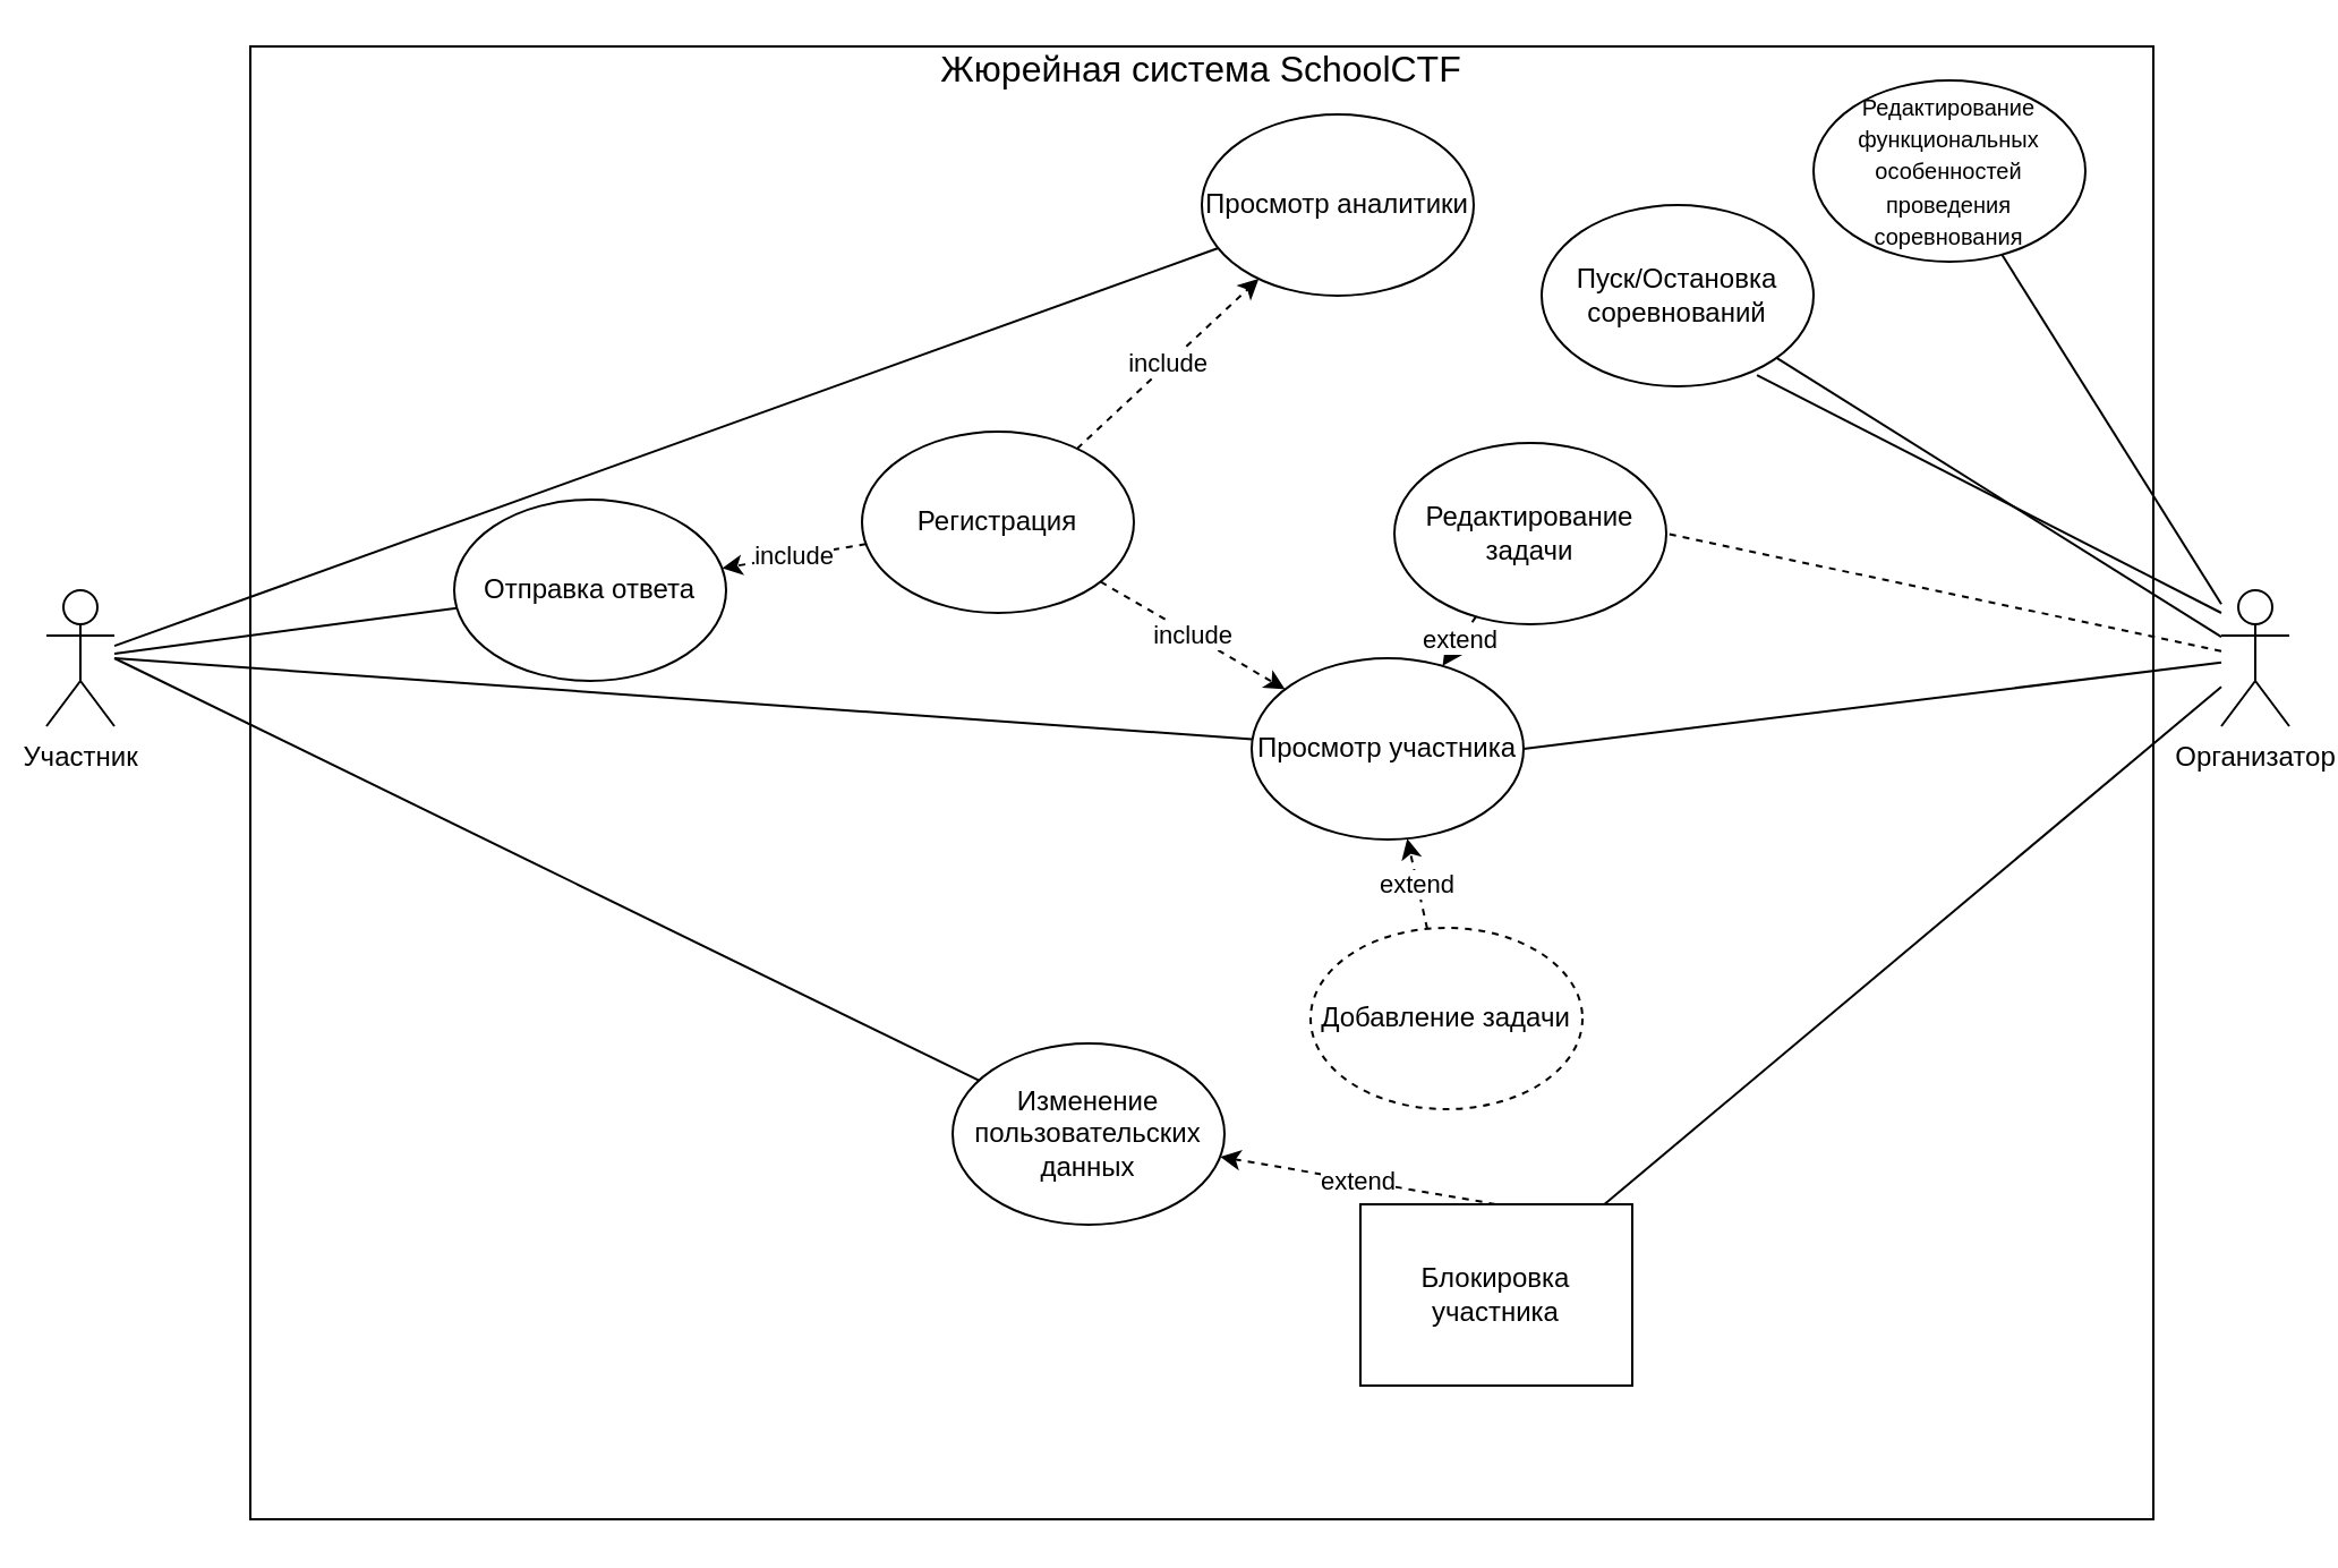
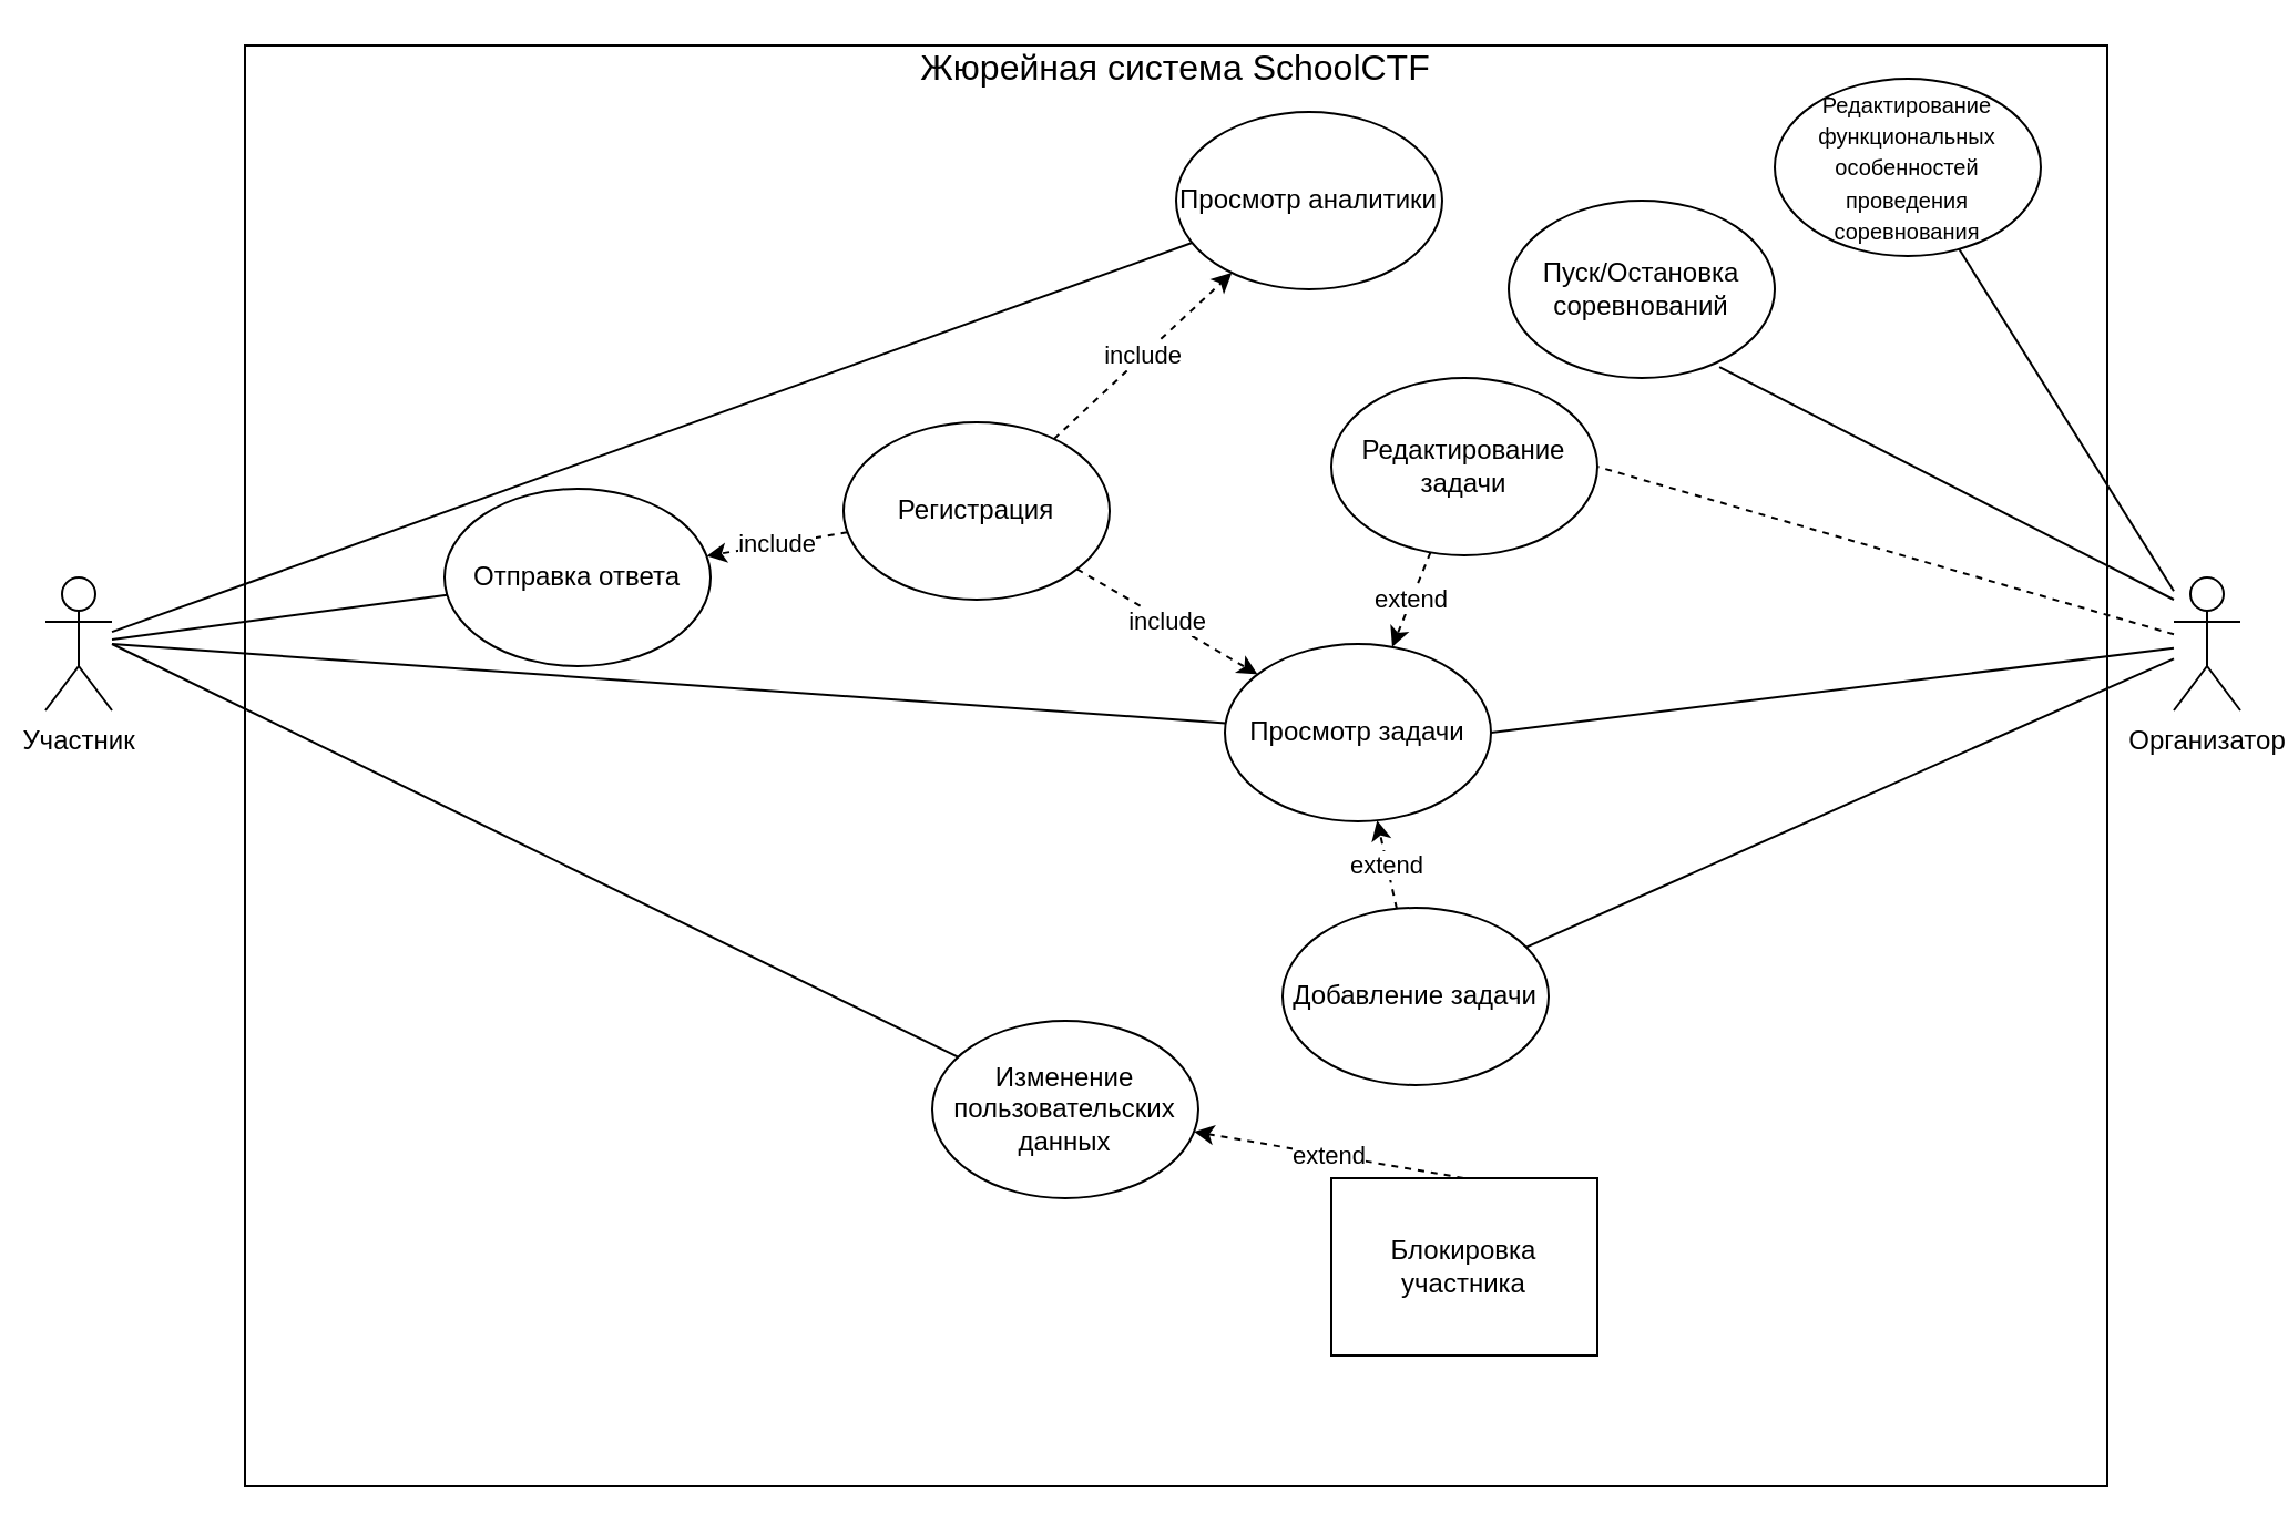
  <mxCell id="0" />
  <mxCell id="1" parent="0" />
  <mxCell id="2" value="" style="verticalLabelPosition=bottom;verticalAlign=top;html=1;shape=mxgraph.basic.rect;fillColor=#ffffff;fillColor2=none;strokeColor=#000000;strokeWidth=1;size=20;indent=5;" vertex="1" parent="1"><mxGeometry x="110" y="20" width="840" height="650" as="geometry" /></mxCell>
  <mxCell id="3" value="&lt;font style=&quot;font-size: 16px&quot;&gt;Жюрейная система SchoolCTF&lt;/font&gt;" style="text;html=1;strokeColor=none;fillColor=none;align=center;verticalAlign=middle;whiteSpace=wrap;rounded=0;" vertex="1" parent="1"><mxGeometry x="380" y="25" width="300" height="10" as="geometry" /></mxCell>
  <mxCell id="4" style="rounded=0;orthogonalLoop=1;jettySize=auto;html=1;endArrow=none;endFill=0;" edge="1" parent="1" target="18"><mxGeometry relative="1" as="geometry"><mxPoint x="50" y="290" as="sourcePoint" /></mxGeometry></mxCell>
  <mxCell id="5" style="edgeStyle=none;rounded=0;orthogonalLoop=1;jettySize=auto;html=1;endArrow=none;endFill=0;" edge="1" parent="1" source="8" target="21"><mxGeometry relative="1" as="geometry" /></mxCell>
  <mxCell id="6" style="edgeStyle=none;rounded=0;orthogonalLoop=1;jettySize=auto;html=1;endArrow=none;endFill=0;" edge="1" parent="1" target="19"><mxGeometry relative="1" as="geometry"><mxPoint x="50" y="290" as="sourcePoint" /></mxGeometry></mxCell>
  <mxCell id="7" style="edgeStyle=none;rounded=0;orthogonalLoop=1;jettySize=auto;html=1;endArrow=none;endFill=0;" edge="1" parent="1" source="8" target="20"><mxGeometry relative="1" as="geometry" /></mxCell>
  <mxCell id="8" value="Участник" style="shape=umlActor;verticalLabelPosition=bottom;labelBackgroundColor=#ffffff;verticalAlign=top;html=1;outlineConnect=0;" vertex="1" parent="1"><mxGeometry x="20" y="260" width="30" height="60" as="geometry" /></mxCell>
  <mxCell id="9" style="edgeStyle=none;rounded=0;orthogonalLoop=1;jettySize=auto;html=1;entryX=0.792;entryY=0.938;entryDx=0;entryDy=0;entryPerimeter=0;startArrow=none;startFill=0;endArrow=none;endFill=0;" edge="1" parent="1" target="30"><mxGeometry relative="1" as="geometry"><mxPoint x="980" y="270" as="sourcePoint" /></mxGeometry></mxCell>
  <mxCell id="10" style="edgeStyle=none;rounded=0;orthogonalLoop=1;jettySize=auto;html=1;entryX=1;entryY=0.5;entryDx=0;entryDy=0;startArrow=none;startFill=0;endArrow=none;endFill=0;dashed=1;" edge="1" parent="1" source="15" target="26"><mxGeometry relative="1" as="geometry" /></mxCell>
  <mxCell id="11" style="edgeStyle=none;rounded=0;orthogonalLoop=1;jettySize=auto;html=1;entryX=1;entryY=0.5;entryDx=0;entryDy=0;startArrow=none;startFill=0;endArrow=none;endFill=0;" edge="1" parent="1" source="15" target="19"><mxGeometry relative="1" as="geometry" /></mxCell>
- <mxCell id="12" style="edgeStyle=none;rounded=0;orthogonalLoop=1;jettySize=auto;html=1;startArrow=none;startFill=0;endArrow=none;endFill=0;" edge="1" parent="1" source="15" target="30"><mxGeometry relative="1" as="geometry" /></mxCell>
- <mxCell id="13" style="edgeStyle=none;rounded=0;orthogonalLoop=1;jettySize=auto;html=1;startArrow=none;startFill=0;endArrow=none;endFill=0;" edge="1" parent="1" source="15" target="29"><mxGeometry relative="1" as="geometry" /></mxCell>
+ <mxCell id="12" style="edgeStyle=none;rounded=0;orthogonalLoop=1;jettySize=auto;html=1;startArrow=none;startFill=0;endArrow=none;endFill=0;" edge="1" parent="1" source="15" target="28"><mxGeometry relative="1" as="geometry" /></mxCell>
  <mxCell id="14" style="edgeStyle=none;rounded=0;orthogonalLoop=1;jettySize=auto;html=1;startArrow=none;startFill=0;endArrow=none;endFill=0;" edge="1" parent="1" source="15" target="31"><mxGeometry relative="1" as="geometry" /></mxCell>
  <mxCell id="15" value="Организатор" style="shape=umlActor;verticalLabelPosition=bottom;labelBackgroundColor=#ffffff;verticalAlign=top;html=1;outlineConnect=0;" vertex="1" parent="1"><mxGeometry x="980" y="260" width="30" height="60" as="geometry" /></mxCell>
  <mxCell id="16" value="Регистрация" style="ellipse;whiteSpace=wrap;html=1;" vertex="1" parent="1"><mxGeometry x="380" y="190" width="120" height="80" as="geometry" /></mxCell>
  <mxCell id="17" value="extend" style="edgeStyle=none;rounded=0;orthogonalLoop=1;jettySize=auto;html=1;entryX=0.5;entryY=0;entryDx=0;entryDy=0;endArrow=none;endFill=0;dashed=1;startArrow=classic;startFill=1;" edge="1" parent="1" source="18" target="29"><mxGeometry relative="1" as="geometry" /></mxCell>
  <mxCell id="18" value="Изменение пользовательских данных" style="ellipse;whiteSpace=wrap;html=1;" vertex="1" parent="1"><mxGeometry x="420" y="460" width="120" height="80" as="geometry" /></mxCell>
- <mxCell id="19" value="Просмотр участника" style="ellipse;whiteSpace=wrap;html=1;" vertex="1" parent="1"><mxGeometry x="552" y="290" width="120" height="80" as="geometry" /></mxCell>
+ <mxCell id="19" value="Просмотр задачи" style="ellipse;whiteSpace=wrap;html=1;" vertex="1" parent="1"><mxGeometry x="552" y="290" width="120" height="80" as="geometry" /></mxCell>
  <mxCell id="20" value="Отправка ответа" style="ellipse;whiteSpace=wrap;html=1;" vertex="1" parent="1"><mxGeometry x="200" y="220" width="120" height="80" as="geometry" /></mxCell>
  <mxCell id="21" value="Просмотр аналитики" style="ellipse;whiteSpace=wrap;html=1;" vertex="1" parent="1"><mxGeometry x="530" y="50" width="120" height="80" as="geometry" /></mxCell>
  <mxCell id="22" value="include" style="edgeStyle=none;rounded=0;orthogonalLoop=1;jettySize=auto;html=1;dashed=1;" edge="1" parent="1" source="16" target="21"><mxGeometry relative="1" as="geometry"><mxPoint x="474.297" y="135.917" as="sourcePoint" /><mxPoint x="355.555" y="203.968" as="targetPoint" /></mxGeometry></mxCell>
  <mxCell id="23" value="include" style="edgeStyle=none;rounded=0;orthogonalLoop=1;jettySize=auto;html=1;dashed=1;" edge="1" parent="1" source="16" target="19"><mxGeometry relative="1" as="geometry"><mxPoint x="484.297" y="145.917" as="sourcePoint" /><mxPoint x="365.555" y="213.968" as="targetPoint" /></mxGeometry></mxCell>
  <mxCell id="24" value="include" style="edgeStyle=none;rounded=0;orthogonalLoop=1;jettySize=auto;html=1;dashed=1;" edge="1" parent="1" source="16" target="20"><mxGeometry relative="1" as="geometry"><mxPoint x="558.797" y="139.917" as="sourcePoint" /><mxPoint x="440.055" y="207.968" as="targetPoint" /></mxGeometry></mxCell>
  <mxCell id="25" value="extend" style="edgeStyle=none;rounded=0;orthogonalLoop=1;jettySize=auto;html=1;dashed=1;startArrow=none;startFill=0;endArrow=classic;endFill=1;" edge="1" parent="1" source="26" target="19"><mxGeometry relative="1" as="geometry" /></mxCell>
- <mxCell id="26" value="Редактирование задачи" style="ellipse;whiteSpace=wrap;html=1;" vertex="1" parent="1"><mxGeometry x="615" y="195" width="120" height="80" as="geometry" /></mxCell>
+ <mxCell id="26" value="Редактирование задачи" style="ellipse;whiteSpace=wrap;html=1;" vertex="1" parent="1"><mxGeometry x="600" y="170" width="120" height="80" as="geometry" /></mxCell>
  <mxCell id="27" value="extend" style="edgeStyle=none;rounded=0;orthogonalLoop=1;jettySize=auto;html=1;dashed=1;startArrow=none;startFill=0;endArrow=classic;endFill=1;" edge="1" parent="1" source="28" target="19"><mxGeometry relative="1" as="geometry" /></mxCell>
- <mxCell id="28" value="Добавление задачи" style="ellipse;whiteSpace=wrap;html=1;dashed=1;" vertex="1" parent="1"><mxGeometry x="578" y="409" width="120" height="80" as="geometry" /></mxCell>
+ <mxCell id="28" value="Добавление задачи" style="ellipse;whiteSpace=wrap;html=1;" vertex="1" parent="1"><mxGeometry x="578" y="409" width="120" height="80" as="geometry" /></mxCell>
  <mxCell id="29" value="Блокировка участника" style="whiteSpace=wrap;html=1;rounded=0;" vertex="1" parent="1"><mxGeometry x="600" y="531" width="120" height="80" as="geometry" /></mxCell>
  <mxCell id="30" value="Пуск/Остановка соревнований" style="ellipse;whiteSpace=wrap;html=1;" vertex="1" parent="1"><mxGeometry x="680" y="90" width="120" height="80" as="geometry" /></mxCell>
  <mxCell id="31" value="&lt;font style=&quot;font-size: 10px&quot;&gt;Редактирование функциональных особенностей проведения соревнования&lt;/font&gt;" style="ellipse;whiteSpace=wrap;html=1;" vertex="1" parent="1"><mxGeometry x="800" y="35" width="120" height="80" as="geometry" /></mxCell>
